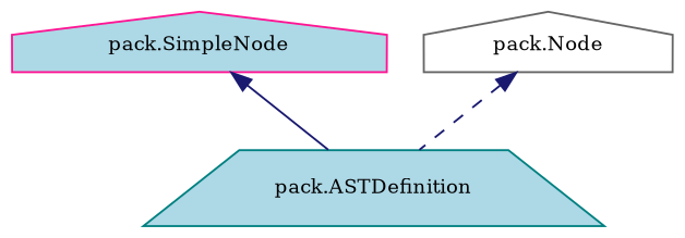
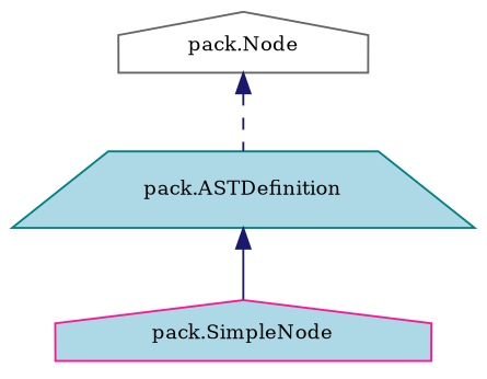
  digraph {
    fontname="DejaVu Serif"
    node [fillcolor=lightblue fontname="DejaVu Serif" fontsize=10 shape=house style=filled]
    edge [color=midnightblue dir=back fontname="DejaVu Serif" fontsize=10 labelfontname=Helvetica labelfontsize=10]
    n1 [color=teal fontcolor=black height=0.2 label="pack.ASTDefinition" shape=trapezium width=0.4]
    n2 [color=deeppink height=0.2 label="pack.SimpleNode" width=0.4]
    n3 [color=gray40 fillcolor=white height=0.2 label="pack.Node" width=0.4]
-   n2 -> n1 [style=solid]
+   n1 -> n2 [style=solid]
    n3 -> n1 [style=dashed]
  }
